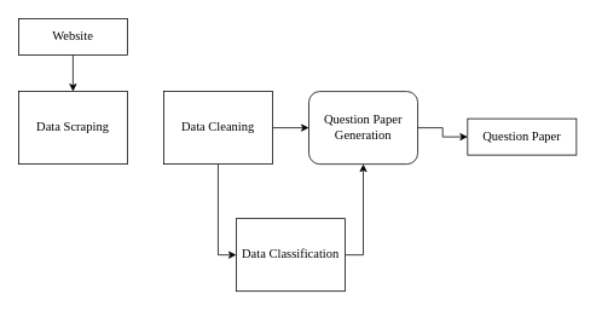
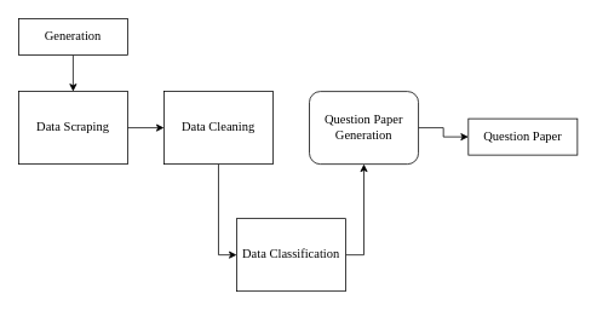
  <mxCell id="0" />
  <mxCell id="1" parent="0" />
  <mxCell id="2" style="edgeStyle=orthogonalEdgeStyle;rounded=0;orthogonalLoop=1;jettySize=auto;html=1;entryX=0;entryY=0.5;entryDx=0;entryDy=0;fontFamily=Times New Roman;fontSize=14;" edge="1" parent="1" source="4" target="10"><mxGeometry relative="1" as="geometry" /></mxCell>
- <mxCell id="3" style="edgeStyle=orthogonalEdgeStyle;rounded=0;orthogonalLoop=1;jettySize=auto;html=1;entryX=0;entryY=0.5;entryDx=0;entryDy=0;fontFamily=Times New Roman;fontSize=14;" edge="1" parent="1" source="4" target="12"><mxGeometry relative="1" as="geometry" /></mxCell>
  <mxCell id="4" value="Data Cleaning" style="rounded=0;whiteSpace=wrap;html=1;fontFamily=Times New Roman;fontSize=14;" vertex="1" parent="1"><mxGeometry x="180" y="100" width="120" height="80" as="geometry" /></mxCell>
+ <mxCell id="5" style="edgeStyle=orthogonalEdgeStyle;rounded=0;orthogonalLoop=1;jettySize=auto;html=1;entryX=0;entryY=0.5;entryDx=0;entryDy=0;fontFamily=Times New Roman;fontSize=14;" edge="1" parent="1" source="6" target="4"><mxGeometry relative="1" as="geometry" /></mxCell>
  <mxCell id="6" value="Data Scraping" style="rounded=0;whiteSpace=wrap;html=1;fontFamily=Times New Roman;fontSize=14;" vertex="1" parent="1"><mxGeometry x="20" y="100" width="120" height="80" as="geometry" /></mxCell>
  <mxCell id="7" style="edgeStyle=orthogonalEdgeStyle;rounded=0;orthogonalLoop=1;jettySize=auto;html=1;entryX=0.5;entryY=0;entryDx=0;entryDy=0;fontFamily=Times New Roman;fontSize=14;" edge="1" parent="1" source="8" target="6"><mxGeometry relative="1" as="geometry" /></mxCell>
- <mxCell id="8" value="Website" style="rounded=0;whiteSpace=wrap;html=1;fontFamily=Times New Roman;fontSize=14;" vertex="1" parent="1"><mxGeometry x="20" y="20" width="120" height="40" as="geometry" /></mxCell>
+ <mxCell id="8" value="Generation" style="rounded=0;whiteSpace=wrap;html=1;fontFamily=Times New Roman;fontSize=14;" vertex="1" parent="1"><mxGeometry x="20" y="20" width="120" height="40" as="geometry" /></mxCell>
  <mxCell id="9" style="edgeStyle=orthogonalEdgeStyle;rounded=0;orthogonalLoop=1;jettySize=auto;html=1;entryX=0.5;entryY=1;entryDx=0;entryDy=0;exitX=1;exitY=0.5;exitDx=0;exitDy=0;fontFamily=Times New Roman;fontSize=14;" edge="1" parent="1" source="10" target="12"><mxGeometry relative="1" as="geometry" /></mxCell>
  <mxCell id="10" value="Data Classification" style="rounded=0;whiteSpace=wrap;html=1;fontFamily=Times New Roman;fontSize=14;" vertex="1" parent="1"><mxGeometry x="260" y="240" width="120" height="80" as="geometry" /></mxCell>
  <mxCell id="11" style="edgeStyle=orthogonalEdgeStyle;rounded=0;orthogonalLoop=1;jettySize=auto;html=1;entryX=0;entryY=0.5;entryDx=0;entryDy=0;fontFamily=Times New Roman;fontSize=14;" edge="1" parent="1" source="12" target="13"><mxGeometry relative="1" as="geometry" /></mxCell>
  <mxCell id="12" value="Question Paper Generation" style="whiteSpace=wrap;html=1;fontFamily=Times New Roman;fontSize=14;rounded=1;" vertex="1" parent="1"><mxGeometry x="340" y="100" width="120" height="80" as="geometry" /></mxCell>
  <mxCell id="13" value="Question Paper" style="rounded=0;whiteSpace=wrap;html=1;fontFamily=Times New Roman;fontSize=14;" vertex="1" parent="1"><mxGeometry x="515" y="130" width="120" height="40" as="geometry" /></mxCell>
